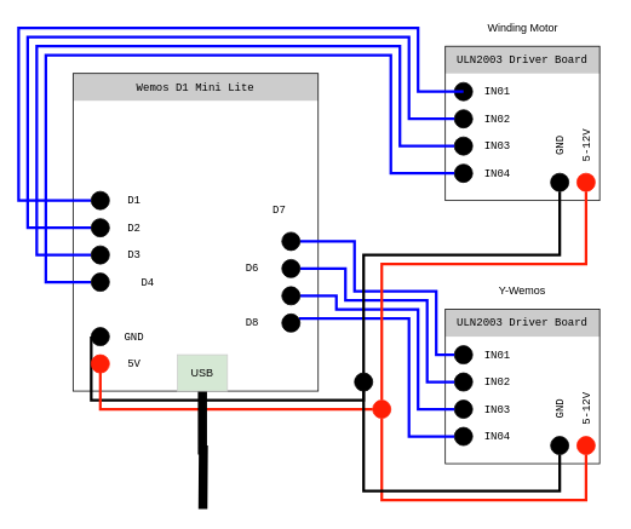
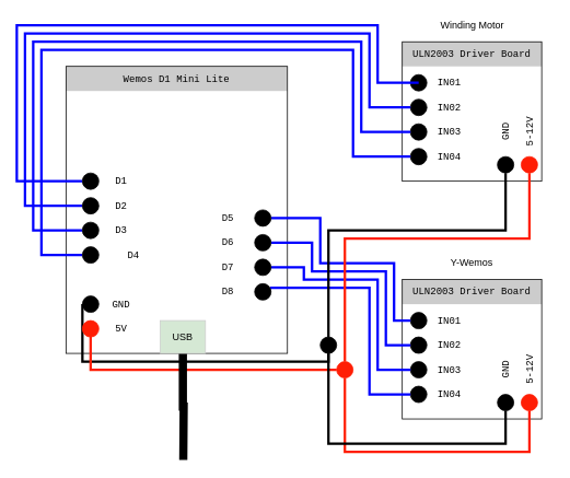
  <mxCell id="0" />
  <mxCell id="1" parent="0" />
  <mxCell id="2" value="&lt;div style=&quot;font-family: &amp;#34;menlo&amp;#34; , &amp;#34;monaco&amp;#34; , &amp;#34;courier new&amp;#34; , monospace ; line-height: 18px&quot;&gt;Wemos D1 Mini Lite&lt;/div&gt;" style="text;html=1;strokeColor=none;align=center;verticalAlign=middle;whiteSpace=wrap;rounded=0;labelBackgroundColor=none;fillColor=#CCCCCC;" vertex="1" parent="1"><mxGeometry x="80" y="80" width="270" height="30" as="geometry" /></mxCell>
  <mxCell id="3" value="&lt;div style=&quot;font-family: menlo, monaco, &amp;quot;courier new&amp;quot;, monospace; line-height: 18px;&quot;&gt;ULN2003 Driver Board&lt;/div&gt;" style="text;html=1;strokeColor=none;align=center;verticalAlign=middle;whiteSpace=wrap;rounded=0;labelBackgroundColor=none;fillColor=#CCCCCC;" vertex="1" parent="1"><mxGeometry x="490" y="50" width="170" height="30" as="geometry" /></mxCell>
  <mxCell id="4" value="" style="whiteSpace=wrap;html=1;aspect=fixed;fillColor=none;" vertex="1" parent="1"><mxGeometry x="490" y="50" width="170" height="170" as="geometry" /></mxCell>
  <mxCell id="5" value="&lt;div style=&quot;font-family: &amp;#34;menlo&amp;#34; , &amp;#34;monaco&amp;#34; , &amp;#34;courier new&amp;#34; , monospace ; line-height: 18px&quot;&gt;IN01&lt;/div&gt;" style="text;html=1;strokeColor=none;fillColor=none;align=center;verticalAlign=middle;whiteSpace=wrap;rounded=0;labelBackgroundColor=none;" vertex="1" parent="1"><mxGeometry x="520" y="90" width="55" height="20" as="geometry" /></mxCell>
  <mxCell id="6" value="" style="ellipse;whiteSpace=wrap;html=1;aspect=fixed;labelBackgroundColor=none;fontColor=#000000;fillColor=#000000;" vertex="1" parent="1"><mxGeometry x="500" y="90" width="20" height="20" as="geometry" /></mxCell>
  <mxCell id="7" value="&lt;div style=&quot;font-family: &amp;#34;menlo&amp;#34; , &amp;#34;monaco&amp;#34; , &amp;#34;courier new&amp;#34; , monospace ; line-height: 18px&quot;&gt;IN02&lt;/div&gt;" style="text;html=1;strokeColor=none;fillColor=none;align=center;verticalAlign=middle;whiteSpace=wrap;rounded=0;labelBackgroundColor=none;" vertex="1" parent="1"><mxGeometry x="520" y="120" width="55" height="20" as="geometry" /></mxCell>
  <mxCell id="8" value="" style="ellipse;whiteSpace=wrap;html=1;aspect=fixed;labelBackgroundColor=none;fontColor=#000000;fillColor=#000000;" vertex="1" parent="1"><mxGeometry x="500" y="120" width="20" height="20" as="geometry" /></mxCell>
  <mxCell id="9" value="&lt;div style=&quot;font-family: &amp;#34;menlo&amp;#34; , &amp;#34;monaco&amp;#34; , &amp;#34;courier new&amp;#34; , monospace ; line-height: 18px&quot;&gt;IN03&lt;/div&gt;" style="text;html=1;strokeColor=none;fillColor=none;align=center;verticalAlign=middle;whiteSpace=wrap;rounded=0;labelBackgroundColor=none;" vertex="1" parent="1"><mxGeometry x="520" y="150" width="55" height="20" as="geometry" /></mxCell>
  <mxCell id="10" value="" style="ellipse;whiteSpace=wrap;html=1;aspect=fixed;labelBackgroundColor=none;fontColor=#000000;fillColor=#000000;" vertex="1" parent="1"><mxGeometry x="500" y="150" width="20" height="20" as="geometry" /></mxCell>
  <mxCell id="11" value="&lt;div style=&quot;font-family: &amp;#34;menlo&amp;#34; , &amp;#34;monaco&amp;#34; , &amp;#34;courier new&amp;#34; , monospace ; line-height: 18px&quot;&gt;IN04&lt;/div&gt;" style="text;html=1;strokeColor=none;fillColor=none;align=center;verticalAlign=middle;whiteSpace=wrap;rounded=0;labelBackgroundColor=none;" vertex="1" parent="1"><mxGeometry x="520" y="180" width="55" height="20" as="geometry" /></mxCell>
  <mxCell id="12" value="" style="ellipse;whiteSpace=wrap;html=1;aspect=fixed;labelBackgroundColor=none;fontColor=#000000;fillColor=#000000;" vertex="1" parent="1"><mxGeometry x="500" y="180" width="20" height="20" as="geometry" /></mxCell>
  <mxCell id="13" value="" style="ellipse;whiteSpace=wrap;html=1;aspect=fixed;labelBackgroundColor=none;fillColor=#000000;fontColor=#000000;" vertex="1" parent="1"><mxGeometry x="606" y="190" width="20" height="20" as="geometry" /></mxCell>
  <mxCell id="14" value="" style="ellipse;whiteSpace=wrap;html=1;aspect=fixed;labelBackgroundColor=none;fontColor=#000000;fillColor=#FF1E05;strokeColor=#FF1E05;" vertex="1" parent="1"><mxGeometry x="635" y="190" width="20" height="20" as="geometry" /></mxCell>
  <mxCell id="15" value="&lt;div style=&quot;font-family: &amp;#34;menlo&amp;#34; , &amp;#34;monaco&amp;#34; , &amp;#34;courier new&amp;#34; , monospace ; line-height: 18px&quot;&gt;GND&lt;/div&gt;" style="text;html=1;strokeColor=none;fillColor=none;align=center;verticalAlign=middle;whiteSpace=wrap;rounded=0;labelBackgroundColor=none;rotation=-90;" vertex="1" parent="1"><mxGeometry x="588.5" y="150" width="55" height="20" as="geometry" /></mxCell>
  <mxCell id="16" value="&lt;div style=&quot;font-family: &amp;#34;menlo&amp;#34; , &amp;#34;monaco&amp;#34; , &amp;#34;courier new&amp;#34; , monospace ; line-height: 18px&quot;&gt;5-12V&lt;/div&gt;" style="text;html=1;strokeColor=none;fillColor=none;align=center;verticalAlign=middle;whiteSpace=wrap;rounded=0;labelBackgroundColor=none;rotation=-90;" vertex="1" parent="1"><mxGeometry x="617.5" y="150" width="55" height="20" as="geometry" /></mxCell>
  <mxCell id="17" value="&lt;div style=&quot;font-family: menlo, monaco, &amp;quot;courier new&amp;quot;, monospace; line-height: 18px;&quot;&gt;ULN2003 Driver Board&lt;/div&gt;" style="text;html=1;strokeColor=none;align=center;verticalAlign=middle;whiteSpace=wrap;rounded=0;labelBackgroundColor=none;fillColor=#CCCCCC;" vertex="1" parent="1"><mxGeometry x="490" y="340" width="170" height="30" as="geometry" /></mxCell>
  <mxCell id="18" value="" style="whiteSpace=wrap;html=1;aspect=fixed;fillColor=none;" vertex="1" parent="1"><mxGeometry x="490" y="340" width="170" height="170" as="geometry" /></mxCell>
  <mxCell id="19" value="&lt;div style=&quot;font-family: &amp;#34;menlo&amp;#34; , &amp;#34;monaco&amp;#34; , &amp;#34;courier new&amp;#34; , monospace ; line-height: 18px&quot;&gt;IN01&lt;/div&gt;" style="text;html=1;strokeColor=none;fillColor=none;align=center;verticalAlign=middle;whiteSpace=wrap;rounded=0;labelBackgroundColor=none;" vertex="1" parent="1"><mxGeometry x="520" y="380" width="55" height="20" as="geometry" /></mxCell>
  <mxCell id="20" value="" style="ellipse;whiteSpace=wrap;html=1;aspect=fixed;labelBackgroundColor=none;fontColor=#000000;fillColor=#000000;" vertex="1" parent="1"><mxGeometry x="500" y="380" width="20" height="20" as="geometry" /></mxCell>
  <mxCell id="21" value="&lt;div style=&quot;font-family: &amp;#34;menlo&amp;#34; , &amp;#34;monaco&amp;#34; , &amp;#34;courier new&amp;#34; , monospace ; line-height: 18px&quot;&gt;IN02&lt;/div&gt;" style="text;html=1;strokeColor=none;fillColor=none;align=center;verticalAlign=middle;whiteSpace=wrap;rounded=0;labelBackgroundColor=none;" vertex="1" parent="1"><mxGeometry x="520" y="410" width="55" height="20" as="geometry" /></mxCell>
  <mxCell id="22" value="" style="ellipse;whiteSpace=wrap;html=1;aspect=fixed;labelBackgroundColor=none;fontColor=#000000;fillColor=#000000;" vertex="1" parent="1"><mxGeometry x="500" y="410" width="20" height="20" as="geometry" /></mxCell>
  <mxCell id="23" value="&lt;div style=&quot;font-family: &amp;#34;menlo&amp;#34; , &amp;#34;monaco&amp;#34; , &amp;#34;courier new&amp;#34; , monospace ; line-height: 18px&quot;&gt;IN03&lt;/div&gt;" style="text;html=1;strokeColor=none;fillColor=none;align=center;verticalAlign=middle;whiteSpace=wrap;rounded=0;labelBackgroundColor=none;" vertex="1" parent="1"><mxGeometry x="520" y="440" width="55" height="20" as="geometry" /></mxCell>
  <mxCell id="24" value="" style="ellipse;whiteSpace=wrap;html=1;aspect=fixed;labelBackgroundColor=none;fontColor=#000000;fillColor=#000000;" vertex="1" parent="1"><mxGeometry x="500" y="440" width="20" height="20" as="geometry" /></mxCell>
  <mxCell id="25" value="&lt;div style=&quot;font-family: &amp;#34;menlo&amp;#34; , &amp;#34;monaco&amp;#34; , &amp;#34;courier new&amp;#34; , monospace ; line-height: 18px&quot;&gt;IN04&lt;/div&gt;" style="text;html=1;strokeColor=none;fillColor=none;align=center;verticalAlign=middle;whiteSpace=wrap;rounded=0;labelBackgroundColor=none;" vertex="1" parent="1"><mxGeometry x="520" y="470" width="55" height="20" as="geometry" /></mxCell>
  <mxCell id="26" value="" style="ellipse;whiteSpace=wrap;html=1;aspect=fixed;labelBackgroundColor=none;fontColor=#000000;fillColor=#000000;" vertex="1" parent="1"><mxGeometry x="500" y="470" width="20" height="20" as="geometry" /></mxCell>
  <mxCell id="27" value="" style="ellipse;whiteSpace=wrap;html=1;aspect=fixed;labelBackgroundColor=none;fillColor=#000000;fontColor=#000000;" vertex="1" parent="1"><mxGeometry x="606" y="480" width="20" height="20" as="geometry" /></mxCell>
  <mxCell id="28" value="" style="ellipse;whiteSpace=wrap;html=1;aspect=fixed;labelBackgroundColor=none;fontColor=#000000;fillColor=#FF1E05;strokeColor=#FF1E05;" vertex="1" parent="1"><mxGeometry x="635" y="480" width="20" height="20" as="geometry" /></mxCell>
  <mxCell id="29" value="&lt;div style=&quot;font-family: &amp;#34;menlo&amp;#34; , &amp;#34;monaco&amp;#34; , &amp;#34;courier new&amp;#34; , monospace ; line-height: 18px&quot;&gt;GND&lt;/div&gt;" style="text;html=1;strokeColor=none;fillColor=none;align=center;verticalAlign=middle;whiteSpace=wrap;rounded=0;labelBackgroundColor=none;rotation=-90;" vertex="1" parent="1"><mxGeometry x="588.5" y="440" width="55" height="20" as="geometry" /></mxCell>
  <mxCell id="30" value="&lt;div style=&quot;font-family: &amp;#34;menlo&amp;#34; , &amp;#34;monaco&amp;#34; , &amp;#34;courier new&amp;#34; , monospace ; line-height: 18px&quot;&gt;5-12V&lt;/div&gt;" style="text;html=1;strokeColor=none;fillColor=none;align=center;verticalAlign=middle;whiteSpace=wrap;rounded=0;labelBackgroundColor=none;rotation=-90;" vertex="1" parent="1"><mxGeometry x="617.5" y="440" width="55" height="20" as="geometry" /></mxCell>
  <mxCell id="31" value="Y-Wemos" style="text;html=1;strokeColor=none;fillColor=none;align=center;verticalAlign=middle;whiteSpace=wrap;rounded=0;labelBackgroundColor=none;fontColor=#000000;" vertex="1" parent="1"><mxGeometry x="535" y="310" width="80" height="20" as="geometry" /></mxCell>
  <mxCell id="32" value="Winding Motor" style="text;html=1;strokeColor=none;fillColor=none;align=center;verticalAlign=middle;whiteSpace=wrap;rounded=0;labelBackgroundColor=none;fontColor=#000000;" vertex="1" parent="1"><mxGeometry x="527.5" y="20" width="95" height="20" as="geometry" /></mxCell>
  <mxCell id="33" value="" style="whiteSpace=wrap;html=1;labelBackgroundColor=none;fillColor=none;fontColor=#000000;" vertex="1" parent="1"><mxGeometry x="80" y="80" width="270" height="350" as="geometry" /></mxCell>
  <mxCell id="34" value="&lt;div style=&quot;font-family: &amp;#34;menlo&amp;#34; , &amp;#34;monaco&amp;#34; , &amp;#34;courier new&amp;#34; , monospace ; line-height: 18px&quot;&gt;D1&lt;/div&gt;" style="text;html=1;strokeColor=none;fillColor=none;align=center;verticalAlign=middle;whiteSpace=wrap;rounded=0;labelBackgroundColor=none;" vertex="1" parent="1"><mxGeometry x="120" y="210" width="55" height="20" as="geometry" /></mxCell>
  <mxCell id="35" style="edgeStyle=orthogonalEdgeStyle;rounded=0;orthogonalLoop=1;jettySize=auto;html=1;entryX=0.5;entryY=0.5;entryDx=0;entryDy=0;entryPerimeter=0;endArrow=none;endFill=0;strokeWidth=3;fontColor=#000000;strokeColor=#0000FF;" edge="1" parent="1" source="36" target="6"><mxGeometry relative="1" as="geometry"><Array as="points"><mxPoint x="20" y="220" /><mxPoint x="20" y="30" /><mxPoint x="460" y="30" /><mxPoint x="460" y="100" /></Array></mxGeometry></mxCell>
  <mxCell id="36" value="" style="ellipse;whiteSpace=wrap;html=1;aspect=fixed;labelBackgroundColor=none;fontColor=#000000;fillColor=#000000;" vertex="1" parent="1"><mxGeometry x="100" y="210" width="20" height="20" as="geometry" /></mxCell>
  <mxCell id="37" value="&lt;div style=&quot;font-family: &amp;#34;menlo&amp;#34; , &amp;#34;monaco&amp;#34; , &amp;#34;courier new&amp;#34; , monospace ; line-height: 18px&quot;&gt;D2&lt;/div&gt;" style="text;html=1;strokeColor=none;fillColor=none;align=center;verticalAlign=middle;whiteSpace=wrap;rounded=0;labelBackgroundColor=none;" vertex="1" parent="1"><mxGeometry x="120" y="240" width="55" height="20" as="geometry" /></mxCell>
  <mxCell id="38" style="edgeStyle=orthogonalEdgeStyle;rounded=0;orthogonalLoop=1;jettySize=auto;html=1;endArrow=none;endFill=0;strokeWidth=3;fontColor=#000000;strokeColor=#0000FF;" edge="1" parent="1" source="39" target="8"><mxGeometry relative="1" as="geometry"><Array as="points"><mxPoint x="30" y="250" /><mxPoint x="30" y="40" /><mxPoint x="450" y="40" /><mxPoint x="450" y="130" /></Array></mxGeometry></mxCell>
  <mxCell id="39" value="" style="ellipse;whiteSpace=wrap;html=1;aspect=fixed;labelBackgroundColor=none;fontColor=#000000;fillColor=#000000;" vertex="1" parent="1"><mxGeometry x="100" y="240" width="20" height="20" as="geometry" /></mxCell>
  <mxCell id="40" value="&lt;div style=&quot;font-family: &amp;#34;menlo&amp;#34; , &amp;#34;monaco&amp;#34; , &amp;#34;courier new&amp;#34; , monospace ; line-height: 18px&quot;&gt;D3&lt;/div&gt;" style="text;html=1;strokeColor=none;fillColor=none;align=center;verticalAlign=middle;whiteSpace=wrap;rounded=0;labelBackgroundColor=none;" vertex="1" parent="1"><mxGeometry x="120" y="270" width="55" height="20" as="geometry" /></mxCell>
  <mxCell id="41" style="edgeStyle=orthogonalEdgeStyle;rounded=0;orthogonalLoop=1;jettySize=auto;html=1;endArrow=none;endFill=0;strokeWidth=3;fontColor=#000000;strokeColor=#0000FF;" edge="1" parent="1" source="42" target="10"><mxGeometry relative="1" as="geometry"><Array as="points"><mxPoint x="40" y="280" /><mxPoint x="40" y="50" /><mxPoint x="440" y="50" /><mxPoint x="440" y="160" /></Array></mxGeometry></mxCell>
  <mxCell id="42" value="" style="ellipse;whiteSpace=wrap;html=1;aspect=fixed;labelBackgroundColor=none;fontColor=#000000;fillColor=#000000;" vertex="1" parent="1"><mxGeometry x="100" y="270" width="20" height="20" as="geometry" /></mxCell>
  <mxCell id="43" value="&lt;div style=&quot;font-family: &amp;#34;menlo&amp;#34; , &amp;#34;monaco&amp;#34; , &amp;#34;courier new&amp;#34; , monospace ; line-height: 18px&quot;&gt;D4&lt;/div&gt;" style="text;html=1;strokeColor=none;fillColor=none;align=center;verticalAlign=middle;whiteSpace=wrap;rounded=0;labelBackgroundColor=none;" vertex="1" parent="1"><mxGeometry x="135" y="300" width="55" height="20" as="geometry" /></mxCell>
  <mxCell id="44" style="edgeStyle=orthogonalEdgeStyle;rounded=0;orthogonalLoop=1;jettySize=auto;html=1;endArrow=none;endFill=0;strokeWidth=3;fontColor=#000000;strokeColor=#0000FF;" edge="1" parent="1" source="45" target="12"><mxGeometry relative="1" as="geometry"><Array as="points"><mxPoint x="50" y="310" /><mxPoint x="50" y="60" /><mxPoint x="430" y="60" /><mxPoint x="430" y="190" /></Array></mxGeometry></mxCell>
  <mxCell id="45" value="" style="ellipse;whiteSpace=wrap;html=1;aspect=fixed;labelBackgroundColor=none;fontColor=#000000;fillColor=#000000;" vertex="1" parent="1"><mxGeometry x="100" y="300" width="20" height="20" as="geometry" /></mxCell>
+ <mxCell id="46" value="&lt;div style=&quot;font-family: &amp;#34;menlo&amp;#34; , &amp;#34;monaco&amp;#34; , &amp;#34;courier new&amp;#34; , monospace ; line-height: 18px&quot;&gt;D5&lt;/div&gt;" style="text;html=1;strokeColor=none;fillColor=none;align=center;verticalAlign=middle;whiteSpace=wrap;rounded=0;labelBackgroundColor=none;" vertex="1" parent="1"><mxGeometry x="250" y="255" width="55" height="20" as="geometry" /></mxCell>
  <mxCell id="47" style="edgeStyle=orthogonalEdgeStyle;rounded=0;orthogonalLoop=1;jettySize=auto;html=1;endArrow=none;endFill=0;strokeColor=#0000FF;strokeWidth=3;fontColor=#000000;" edge="1" parent="1" source="48" target="20"><mxGeometry relative="1" as="geometry"><Array as="points"><mxPoint x="390" y="265" /><mxPoint x="390" y="320" /><mxPoint x="480" y="320" /><mxPoint x="480" y="390" /></Array></mxGeometry></mxCell>
  <mxCell id="48" value="" style="ellipse;whiteSpace=wrap;html=1;aspect=fixed;labelBackgroundColor=none;fontColor=#000000;fillColor=#000000;" vertex="1" parent="1"><mxGeometry x="310" y="255" width="20" height="20" as="geometry" /></mxCell>
  <mxCell id="49" value="&lt;div style=&quot;font-family: &amp;#34;menlo&amp;#34; , &amp;#34;monaco&amp;#34; , &amp;#34;courier new&amp;#34; , monospace ; line-height: 18px&quot;&gt;D6&lt;/div&gt;" style="text;html=1;strokeColor=none;fillColor=none;align=center;verticalAlign=middle;whiteSpace=wrap;rounded=0;labelBackgroundColor=none;" vertex="1" parent="1"><mxGeometry x="250" y="285" width="55" height="20" as="geometry" /></mxCell>
  <mxCell id="50" style="edgeStyle=orthogonalEdgeStyle;rounded=0;orthogonalLoop=1;jettySize=auto;html=1;endArrow=none;endFill=0;strokeColor=#0000FF;strokeWidth=3;fontColor=#000000;" edge="1" parent="1" source="51" target="22"><mxGeometry relative="1" as="geometry"><Array as="points"><mxPoint x="380" y="295" /><mxPoint x="380" y="330" /><mxPoint x="470" y="330" /><mxPoint x="470" y="420" /></Array></mxGeometry></mxCell>
  <mxCell id="51" value="" style="ellipse;whiteSpace=wrap;html=1;aspect=fixed;labelBackgroundColor=none;fontColor=#000000;fillColor=#000000;" vertex="1" parent="1"><mxGeometry x="310" y="285" width="20" height="20" as="geometry" /></mxCell>
- <mxCell id="52" value="&lt;div style=&quot;font-family: &amp;#34;menlo&amp;#34; , &amp;#34;monaco&amp;#34; , &amp;#34;courier new&amp;#34; , monospace ; line-height: 18px&quot;&gt;D7&lt;/div&gt;" style="text;html=1;strokeColor=none;fillColor=none;align=center;verticalAlign=middle;whiteSpace=wrap;rounded=0;labelBackgroundColor=none;" vertex="1" parent="1"><mxGeometry x="280" y="220" width="55" height="20" as="geometry" /></mxCell>
+ <mxCell id="52" value="&lt;div style=&quot;font-family: &amp;#34;menlo&amp;#34; , &amp;#34;monaco&amp;#34; , &amp;#34;courier new&amp;#34; , monospace ; line-height: 18px&quot;&gt;D7&lt;/div&gt;" style="text;html=1;strokeColor=none;fillColor=none;align=center;verticalAlign=middle;whiteSpace=wrap;rounded=0;labelBackgroundColor=none;" vertex="1" parent="1"><mxGeometry x="250" y="315" width="55" height="20" as="geometry" /></mxCell>
  <mxCell id="53" style="edgeStyle=orthogonalEdgeStyle;rounded=0;orthogonalLoop=1;jettySize=auto;html=1;endArrow=none;endFill=0;strokeColor=#0000FF;strokeWidth=3;fontColor=#000000;" edge="1" parent="1" source="54" target="24"><mxGeometry relative="1" as="geometry"><Array as="points"><mxPoint x="370" y="325" /><mxPoint x="370" y="340" /><mxPoint x="460" y="340" /><mxPoint x="460" y="450" /></Array></mxGeometry></mxCell>
  <mxCell id="54" value="" style="ellipse;whiteSpace=wrap;html=1;aspect=fixed;labelBackgroundColor=none;fontColor=#000000;fillColor=#000000;" vertex="1" parent="1"><mxGeometry x="310" y="315" width="20" height="20" as="geometry" /></mxCell>
  <mxCell id="55" value="&lt;div style=&quot;font-family: &amp;#34;menlo&amp;#34; , &amp;#34;monaco&amp;#34; , &amp;#34;courier new&amp;#34; , monospace ; line-height: 18px&quot;&gt;D8&lt;/div&gt;" style="text;html=1;strokeColor=none;fillColor=none;align=center;verticalAlign=middle;whiteSpace=wrap;rounded=0;labelBackgroundColor=none;" vertex="1" parent="1"><mxGeometry x="250" y="345" width="55" height="20" as="geometry" /></mxCell>
  <mxCell id="56" style="edgeStyle=orthogonalEdgeStyle;rounded=0;orthogonalLoop=1;jettySize=auto;html=1;endArrow=none;endFill=0;strokeColor=#0000FF;strokeWidth=3;fontColor=#000000;" edge="1" parent="1" source="57" target="26"><mxGeometry relative="1" as="geometry"><Array as="points"><mxPoint x="450" y="350" /><mxPoint x="450" y="480" /></Array></mxGeometry></mxCell>
  <mxCell id="57" value="" style="ellipse;whiteSpace=wrap;html=1;aspect=fixed;labelBackgroundColor=none;fontColor=#000000;fillColor=#000000;" vertex="1" parent="1"><mxGeometry x="310" y="345" width="20" height="20" as="geometry" /></mxCell>
  <mxCell id="58" value="&lt;div style=&quot;font-family: &amp;#34;menlo&amp;#34; , &amp;#34;monaco&amp;#34; , &amp;#34;courier new&amp;#34; , monospace ; line-height: 18px&quot;&gt;GND&lt;/div&gt;" style="text;html=1;strokeColor=none;fillColor=none;align=center;verticalAlign=middle;whiteSpace=wrap;rounded=0;labelBackgroundColor=none;" vertex="1" parent="1"><mxGeometry x="120" y="360" width="55" height="20" as="geometry" /></mxCell>
  <mxCell id="59" style="edgeStyle=orthogonalEdgeStyle;rounded=0;orthogonalLoop=1;jettySize=auto;html=1;endArrow=none;endFill=0;strokeWidth=3;fontColor=#000000;" edge="1" parent="1" source="60" target="69"><mxGeometry relative="1" as="geometry"><Array as="points"><mxPoint x="100" y="440" /><mxPoint x="400" y="440" /></Array></mxGeometry></mxCell>
  <mxCell id="60" value="" style="ellipse;whiteSpace=wrap;html=1;aspect=fixed;labelBackgroundColor=none;fontColor=#000000;fillColor=#000000;" vertex="1" parent="1"><mxGeometry x="100" y="360" width="20" height="20" as="geometry" /></mxCell>
  <mxCell id="61" value="&lt;div style=&quot;font-family: &amp;#34;menlo&amp;#34; , &amp;#34;monaco&amp;#34; , &amp;#34;courier new&amp;#34; , monospace ; line-height: 18px&quot;&gt;5V&lt;/div&gt;" style="text;html=1;strokeColor=none;fillColor=none;align=center;verticalAlign=middle;whiteSpace=wrap;rounded=0;labelBackgroundColor=none;" vertex="1" parent="1"><mxGeometry x="120" y="390" width="55" height="20" as="geometry" /></mxCell>
  <mxCell id="62" style="edgeStyle=orthogonalEdgeStyle;rounded=0;orthogonalLoop=1;jettySize=auto;html=1;endArrow=none;endFill=0;strokeColor=#FF1E05;strokeWidth=3;fontColor=#000000;" edge="1" parent="1" source="63" target="66"><mxGeometry relative="1" as="geometry"><Array as="points"><mxPoint x="110" y="450" /></Array></mxGeometry></mxCell>
  <mxCell id="63" value="" style="ellipse;whiteSpace=wrap;html=1;aspect=fixed;labelBackgroundColor=none;fontColor=#000000;fillColor=#FF1E05;strokeColor=#FF1E05;" vertex="1" parent="1"><mxGeometry x="100" y="390" width="20" height="20" as="geometry" /></mxCell>
  <mxCell id="64" style="edgeStyle=orthogonalEdgeStyle;rounded=0;orthogonalLoop=1;jettySize=auto;html=1;endArrow=none;endFill=0;strokeColor=#FF1E05;strokeWidth=3;fontColor=#000000;" edge="1" parent="1" source="66" target="28"><mxGeometry relative="1" as="geometry"><Array as="points"><mxPoint x="420" y="550" /><mxPoint x="645" y="550" /></Array></mxGeometry></mxCell>
  <mxCell id="65" style="edgeStyle=orthogonalEdgeStyle;rounded=0;orthogonalLoop=1;jettySize=auto;html=1;endArrow=none;endFill=0;strokeColor=#FF1E05;strokeWidth=3;fontColor=#000000;" edge="1" parent="1" source="66" target="14"><mxGeometry relative="1" as="geometry"><Array as="points"><mxPoint x="420" y="290" /><mxPoint x="645" y="290" /></Array></mxGeometry></mxCell>
  <mxCell id="66" value="" style="ellipse;whiteSpace=wrap;html=1;aspect=fixed;labelBackgroundColor=none;fontColor=#000000;fillColor=#FF1E05;strokeColor=#FF1E05;" vertex="1" parent="1"><mxGeometry x="410" y="440" width="20" height="20" as="geometry" /></mxCell>
  <mxCell id="67" style="edgeStyle=orthogonalEdgeStyle;rounded=0;orthogonalLoop=1;jettySize=auto;html=1;endArrow=none;endFill=0;strokeColor=#000000;strokeWidth=3;fontColor=#000000;" edge="1" parent="1" source="69" target="27"><mxGeometry relative="1" as="geometry"><Array as="points"><mxPoint x="400" y="540" /><mxPoint x="616" y="540" /></Array></mxGeometry></mxCell>
  <mxCell id="68" style="edgeStyle=orthogonalEdgeStyle;rounded=0;orthogonalLoop=1;jettySize=auto;html=1;endArrow=none;endFill=0;strokeColor=#000000;strokeWidth=3;fontColor=#000000;" edge="1" parent="1" source="69" target="13"><mxGeometry relative="1" as="geometry"><Array as="points"><mxPoint x="400" y="280" /><mxPoint x="616" y="280" /></Array></mxGeometry></mxCell>
  <mxCell id="69" value="" style="ellipse;whiteSpace=wrap;html=1;aspect=fixed;labelBackgroundColor=none;fontColor=#000000;fillColor=#000000;" vertex="1" parent="1"><mxGeometry x="390" y="410" width="20" height="20" as="geometry" /></mxCell>
  <mxCell id="70" style="edgeStyle=orthogonalEdgeStyle;rounded=0;orthogonalLoop=1;jettySize=auto;html=1;endArrow=none;endFill=0;strokeWidth=10;fontColor=#000000;" edge="1" parent="1" source="71"><mxGeometry relative="1" as="geometry"><mxPoint x="223" y="560" as="targetPoint" /></mxGeometry></mxCell>
  <mxCell id="71" value="USB" style="rounded=0;whiteSpace=wrap;html=1;labelBackgroundColor=none;fontColor=#000000;fillColor=#d5e8d4;strokeColor=#CCCCCC;" vertex="1" parent="1"><mxGeometry x="195" y="390" width="55" height="40" as="geometry" /></mxCell>
